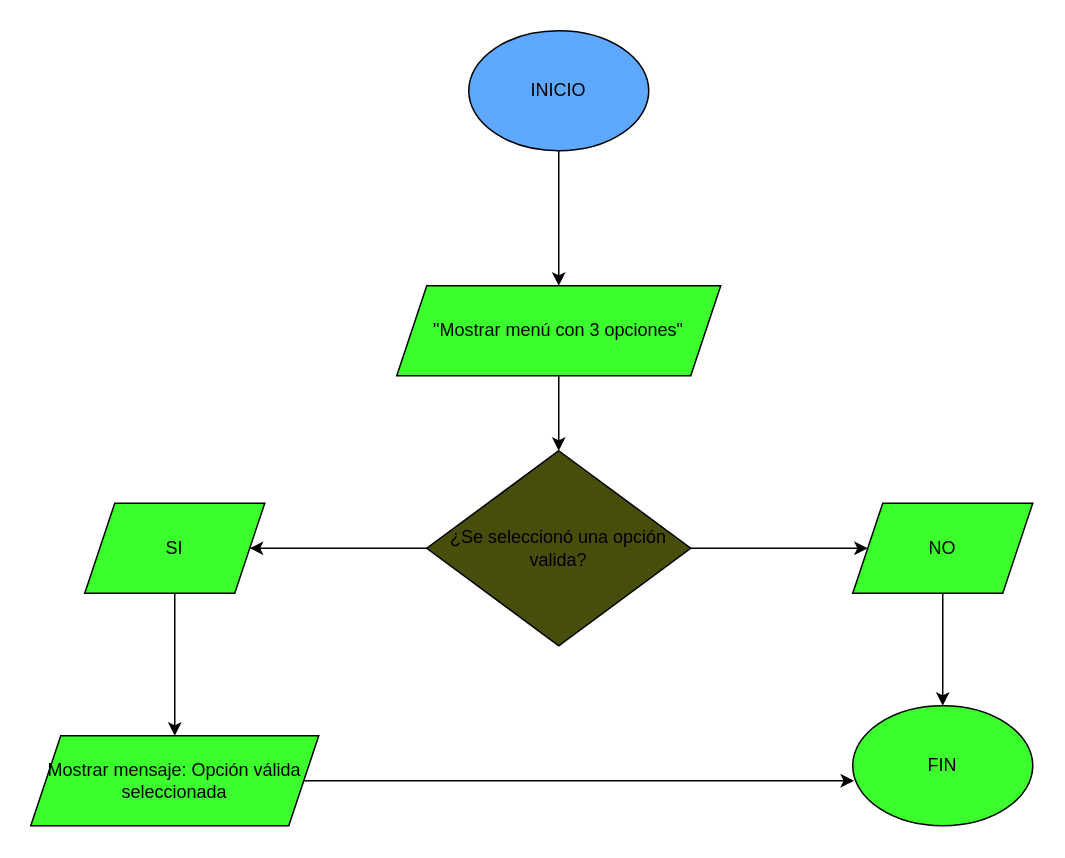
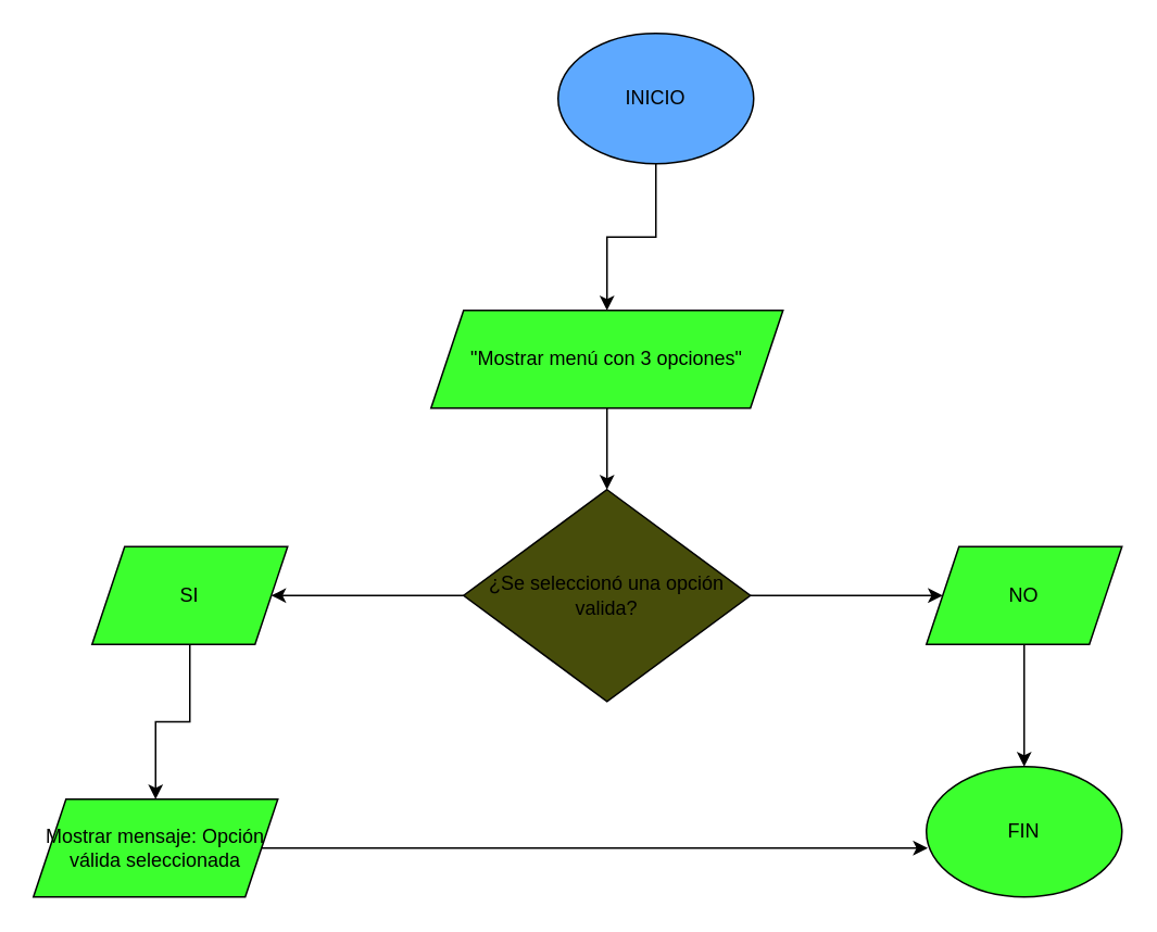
  <mxCell id="0" />
  <mxCell id="1" parent="0" />
  <mxCell id="2" value="" style="edgeStyle=orthogonalEdgeStyle;rounded=0;orthogonalLoop=1;jettySize=auto;html=1;" edge="1" parent="1" source="3" target="5"><mxGeometry relative="1" as="geometry" /></mxCell>
- <mxCell id="3" value="INICIO" style="ellipse;whiteSpace=wrap;html=1;fillColor=#5EA9FF;" vertex="1" parent="1"><mxGeometry x="312" y="20" width="120" height="80" as="geometry" /></mxCell>
+ <mxCell id="3" value="INICIO" style="ellipse;whiteSpace=wrap;html=1;fillColor=#5EA9FF;" vertex="1" parent="1"><mxGeometry x="342" y="20" width="120" height="80" as="geometry" /></mxCell>
  <mxCell id="4" value="" style="edgeStyle=orthogonalEdgeStyle;rounded=0;orthogonalLoop=1;jettySize=auto;html=1;" edge="1" parent="1" source="5" target="8"><mxGeometry relative="1" as="geometry" /></mxCell>
  <mxCell id="5" value="&quot;Mostrar menú con 3 opciones&quot;" style="shape=parallelogram;perimeter=parallelogramPerimeter;whiteSpace=wrap;html=1;fixedSize=1;fillColor=#3CFF2E;" vertex="1" parent="1"><mxGeometry x="264" y="190" width="216" height="60" as="geometry" /></mxCell>
  <mxCell id="6" value="" style="edgeStyle=orthogonalEdgeStyle;rounded=0;orthogonalLoop=1;jettySize=auto;html=1;" edge="1" parent="1" source="8" target="10"><mxGeometry relative="1" as="geometry" /></mxCell>
  <mxCell id="7" value="" style="edgeStyle=orthogonalEdgeStyle;rounded=0;orthogonalLoop=1;jettySize=auto;html=1;entryX=0;entryY=0.5;entryDx=0;entryDy=0;" edge="1" parent="1" source="8" target="14"><mxGeometry relative="1" as="geometry"><mxPoint x="568" y="365" as="targetPoint" /></mxGeometry></mxCell>
  <mxCell id="8" value="¿Se seleccionó una opción valida?" style="rhombus;whiteSpace=wrap;html=1;fillColor=#474D0A;" vertex="1" parent="1"><mxGeometry x="284" y="300" width="176" height="130" as="geometry" /></mxCell>
  <mxCell id="9" value="" style="edgeStyle=orthogonalEdgeStyle;rounded=0;orthogonalLoop=1;jettySize=auto;html=1;" edge="1" parent="1" source="10" target="11"><mxGeometry relative="1" as="geometry" /></mxCell>
  <mxCell id="10" value="SI" style="shape=parallelogram;perimeter=parallelogramPerimeter;whiteSpace=wrap;html=1;fixedSize=1;fillColor=#3CFF2E;" vertex="1" parent="1"><mxGeometry x="56" y="335" width="120" height="60" as="geometry" /></mxCell>
- <mxCell id="11" value="Mostrar mensaje: Opción válida seleccionada" style="shape=parallelogram;perimeter=parallelogramPerimeter;whiteSpace=wrap;html=1;fixedSize=1;fillColor=#3CFF2E;" vertex="1" parent="1"><mxGeometry x="20" y="490" width="192" height="60" as="geometry" /></mxCell>
+ <mxCell id="11" value="Mostrar mensaje: Opción válida seleccionada" style="shape=parallelogram;perimeter=parallelogramPerimeter;whiteSpace=wrap;html=1;fixedSize=1;fillColor=#3CFF2E;" vertex="1" parent="1"><mxGeometry x="20" y="490" width="150" height="60" as="geometry" /></mxCell>
  <mxCell id="12" value="FIN" style="ellipse;whiteSpace=wrap;html=1;fillColor=#3cff2e;" vertex="1" parent="1"><mxGeometry x="568" y="470" width="120" height="80" as="geometry" /></mxCell>
  <mxCell id="13" value="" style="edgeStyle=orthogonalEdgeStyle;rounded=0;orthogonalLoop=1;jettySize=auto;html=1;" edge="1" parent="1" source="14" target="12"><mxGeometry relative="1" as="geometry" /></mxCell>
  <mxCell id="14" value="NO" style="shape=parallelogram;perimeter=parallelogramPerimeter;whiteSpace=wrap;html=1;fixedSize=1;fillColor=#3CFF2E;" vertex="1" parent="1"><mxGeometry x="568" y="335" width="120" height="60" as="geometry" /></mxCell>
  <mxCell id="15" style="edgeStyle=orthogonalEdgeStyle;rounded=0;orthogonalLoop=1;jettySize=auto;html=1;entryX=0.007;entryY=0.625;entryDx=0;entryDy=0;entryPerimeter=0;" edge="1" parent="1" source="11" target="12"><mxGeometry relative="1" as="geometry" /></mxCell>
